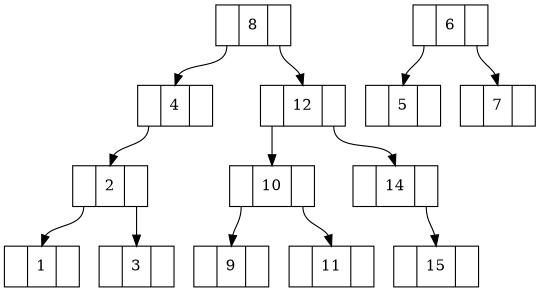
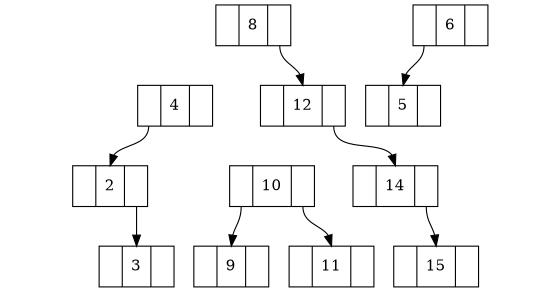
  digraph {
    node [shape=record]
    edge [headport=m tailport=l]
-   n1 [label="<l> | <m> 1 | <r>"]
    n2 [label="<l> | <m> 2 | <r>"]
    n3 [label="<l> | <m> 3 | <r>"]
    n4 [label="<l> | <m> 4 | <r>"]
    n5 [label="<l> | <m> 6 | <r>"]
    n6 [label="<l> | <m> 5 | <r>"]
-   n7 [label="<l> | <m> 7 | <r>"]
    n8 [label="<l> | <m> 8 | <r>"]
    n9 [label="<l> | <m> 12 | <r>"]
    n10 [label="<l> | <m> 10 | <r>"]
    n11 [label="<l> | <m> 14 | <r>"]
    n12 [label="<l> | <m> 9 | <r>"]
    n13 [label="<l> | <m> 11 | <r>"]
    n14 [label="<l> | <m> 15 | <r>"]
-   n2 -> n1
    n2 -> n3 [tailport=r]
    n4 -> n2
    n5 -> n6
-   n5 -> n7 [tailport=r]
-   n8 -> n4
    n8 -> n9 [tailport=r]
-   n9 -> n10
    n9 -> n11 [tailport=r]
    n10 -> n12
    n10 -> n13 [tailport=r]
    n11 -> n14 [tailport=r]
  }
